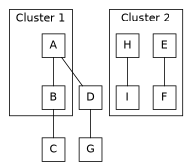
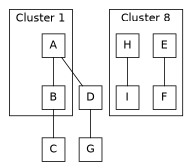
  graph {
    fontname="DejaVu Sans"
    node [fontname="DejaVu Sans" shape=record]
    edge [dir=none fontname="DejaVu Sans"]
    A [height=0.4 width=0.4]
    B [height=0.4 width=0.4]
    E [height=0.4 width=0.4]
    F [height=0.4 width=0.4]
    H [height=0.4 width=0.4]
    I [height=0.4 width=0.4]
    D [height=0.4 width=0.4]
    C [height=0.4 width=0.4]
    G [height=0.4 width=0.4]
    subgraph cluster_1 {
      label="Cluster 1"
      A
      B
    }
    subgraph cluster_2 {
-     label="Cluster 2"
+     label="Cluster 8"
      E
      F
      H
      I
    }
    A -- B
    A -- D
    B -- C
    E -- F
    H -- I
    D -- G
  }
